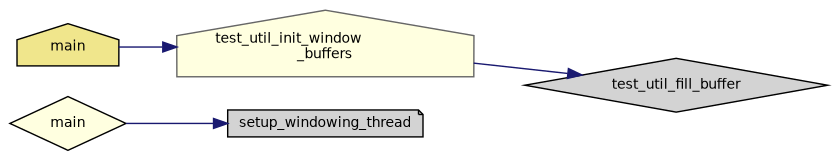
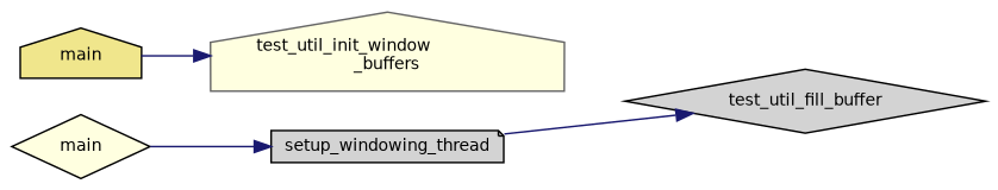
  digraph {
    fontname="DejaVu Sans"
    rankdir=RL
    node [color=black fillcolor=lightgrey fontname="DejaVu Sans" fontsize=10 shape=diamond style=filled]
    edge [color=midnightblue dir=back fontname="DejaVu Sans" fontsize=10 labelfontname=Helvetica labelfontsize=10 style=solid]
    n1 [fontcolor=black height=0.2 label=test_util_fill_buffer width=0.4]
    n2 [color=gray40 fillcolor=lightyellow height=0.2 label="test_util_init_window\l_buffers" shape=house width=0.4]
    n3 [fillcolor=khaki height=0.2 label=main shape=house width=0.4]
    n4 [height=0.2 label=setup_windowing_thread shape=note width=0.4]
    n5 [fillcolor=lightyellow height=0.2 label=main width=0.4]
-   n1 -> n2
+   n1 -> n4
    n2 -> n3
    n4 -> n5
  }
